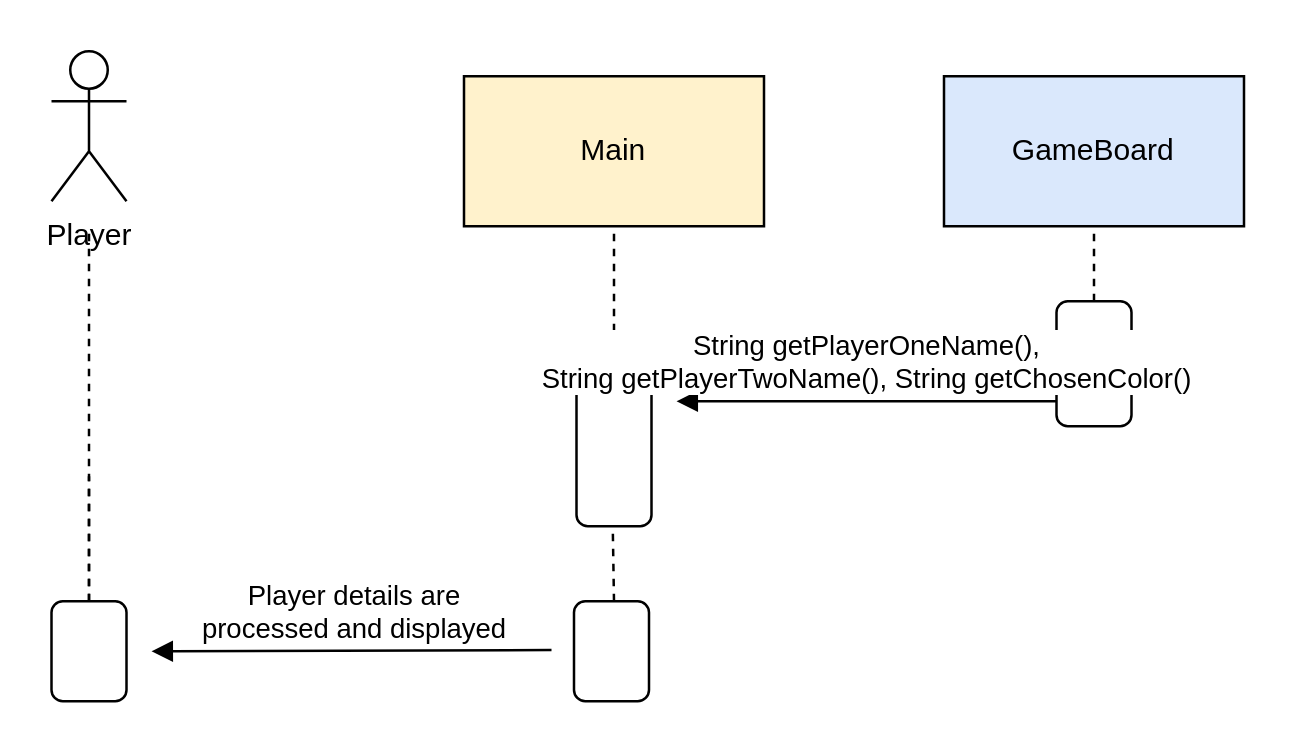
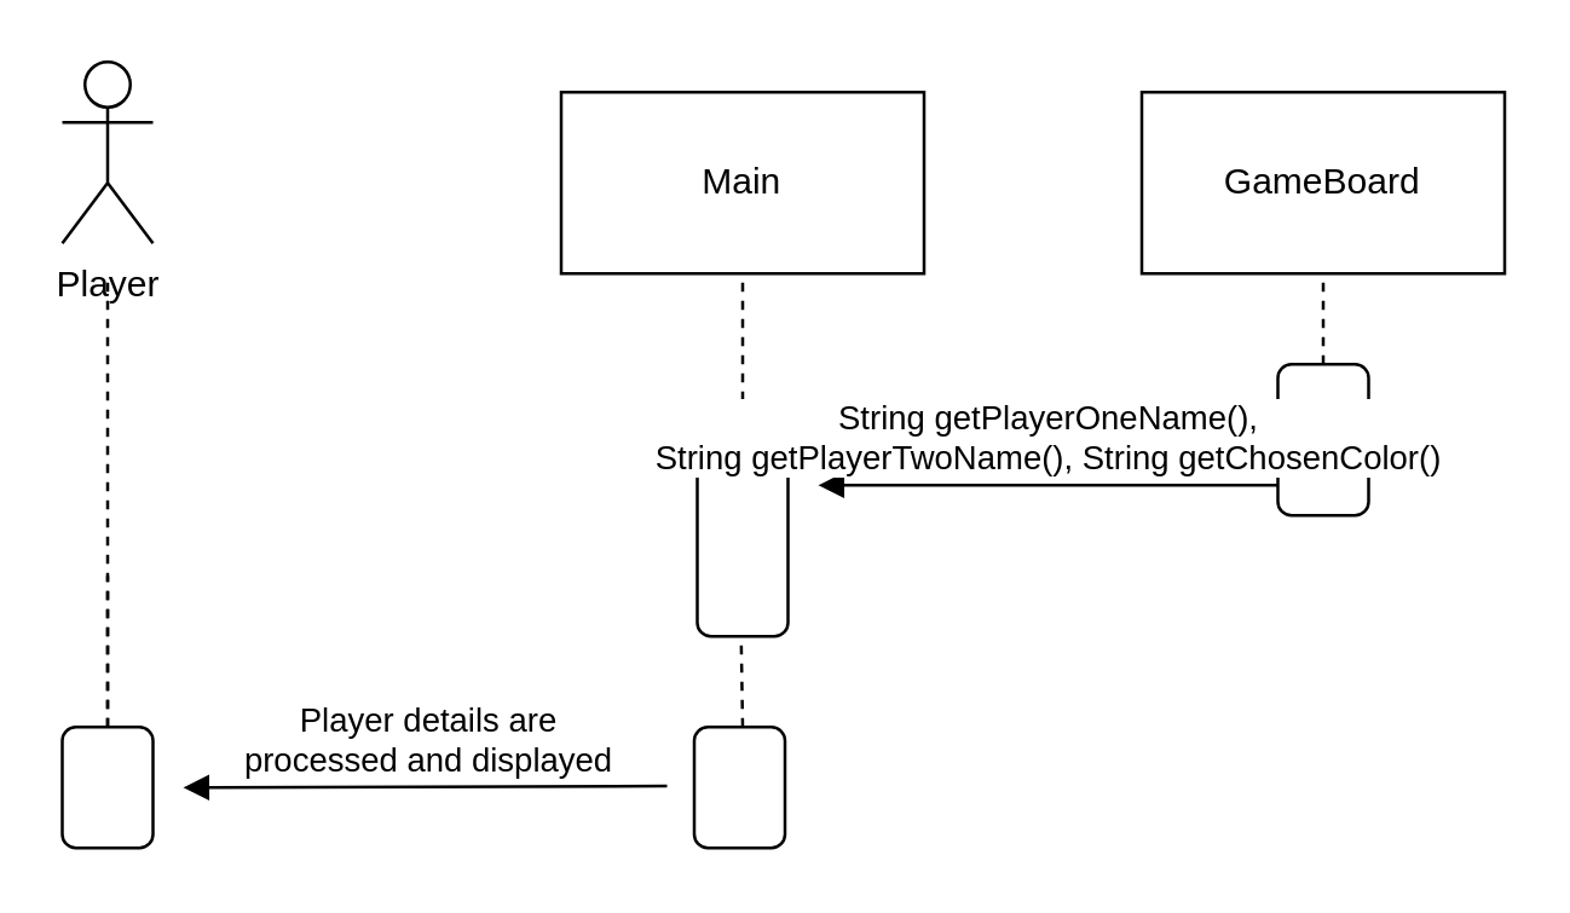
  <mxCell id="0" />
  <mxCell id="1" parent="0" />
- <mxCell id="2" value="Main" style="rounded=0;whiteSpace=wrap;html=1;fillColor=#fff2cc;" parent="1" vertex="1"><mxGeometry x="185" y="30" width="120" height="60" as="geometry" /></mxCell>
- <mxCell id="3" value="GameBoard" style="rounded=0;whiteSpace=wrap;html=1;fillColor=#dae8fc;" parent="1" vertex="1"><mxGeometry x="377" y="30" width="120" height="60" as="geometry" /></mxCell>
+ <mxCell id="2" value="Main" style="rounded=0;whiteSpace=wrap;html=1;" parent="1" vertex="1"><mxGeometry x="185" y="30" width="120" height="60" as="geometry" /></mxCell>
+ <mxCell id="3" value="GameBoard" style="rounded=0;whiteSpace=wrap;html=1;" parent="1" vertex="1"><mxGeometry x="377" y="30" width="120" height="60" as="geometry" /></mxCell>
  <mxCell id="4" value="" style="endArrow=none;dashed=1;html=1;rounded=0;exitX=0.5;exitY=0;exitDx=0;exitDy=0;" parent="1" source="12" edge="1"><mxGeometry width="50" height="50" relative="1" as="geometry"><mxPoint x="-15" y="140" as="sourcePoint" /><mxPoint x="35" y="90" as="targetPoint" /></mxGeometry></mxCell>
  <mxCell id="5" value="Player" style="shape=umlActor;verticalLabelPosition=bottom;verticalAlign=top;html=1;" parent="1" vertex="1"><mxGeometry x="20" y="20" width="30" height="60" as="geometry" /></mxCell>
  <mxCell id="6" value="" style="rounded=1;whiteSpace=wrap;html=1;" parent="1" vertex="1"><mxGeometry x="230" y="150" width="30" height="60" as="geometry" /></mxCell>
  <mxCell id="7" value="" style="endArrow=none;dashed=1;html=1;rounded=0;exitX=0.5;exitY=0;exitDx=0;exitDy=0;" parent="1" source="6" edge="1"><mxGeometry width="50" height="50" relative="1" as="geometry"><mxPoint x="195" y="140" as="sourcePoint" /><mxPoint x="245" y="90" as="targetPoint" /></mxGeometry></mxCell>
  <mxCell id="8" value="" style="rounded=1;whiteSpace=wrap;html=1;" parent="1" vertex="1"><mxGeometry x="422" y="120" width="30" height="50" as="geometry" /></mxCell>
  <mxCell id="9" value="" style="endArrow=none;dashed=1;html=1;rounded=0;exitX=0.5;exitY=0;exitDx=0;exitDy=0;" parent="1" source="8" edge="1"><mxGeometry width="50" height="50" relative="1" as="geometry"><mxPoint x="387" y="140" as="sourcePoint" /><mxPoint x="437" y="90" as="targetPoint" /></mxGeometry></mxCell>
  <mxCell id="10" value="" style="endArrow=none;dashed=1;html=1;rounded=0;startArrow=none;" parent="1" source="12" edge="1"><mxGeometry width="50" height="50" relative="1" as="geometry"><mxPoint x="35" y="250" as="sourcePoint" /><mxPoint x="35" y="190" as="targetPoint" /></mxGeometry></mxCell>
  <mxCell id="11" value="String getPlayerOneName(),&lt;br&gt;String getPlayerTwoName(),&amp;nbsp;String getChosenColor()" style="html=1;verticalAlign=bottom;endArrow=block;edgeStyle=elbowEdgeStyle;elbow=vertical;curved=0;rounded=0;" parent="1" edge="1"><mxGeometry width="80" relative="1" as="geometry"><mxPoint x="422" y="160" as="sourcePoint" /><mxPoint x="270" y="160" as="targetPoint" /></mxGeometry></mxCell>
  <mxCell id="12" value="" style="rounded=1;whiteSpace=wrap;html=1;" parent="1" vertex="1"><mxGeometry x="20" y="240" width="30" height="40" as="geometry" /></mxCell>
  <mxCell id="13" value="" style="endArrow=none;dashed=1;html=1;rounded=0;" parent="1" edge="1"><mxGeometry width="50" height="50" relative="1" as="geometry"><mxPoint x="245" y="240" as="sourcePoint" /><mxPoint x="244.5" y="210" as="targetPoint" /></mxGeometry></mxCell>
  <mxCell id="14" value="" style="rounded=1;whiteSpace=wrap;html=1;" parent="1" vertex="1"><mxGeometry x="229" y="240" width="30" height="40" as="geometry" /></mxCell>
  <mxCell id="15" value="Player details are &lt;br&gt;processed and displayed" style="html=1;verticalAlign=bottom;endArrow=block;edgeStyle=elbowEdgeStyle;elbow=vertical;curved=0;rounded=0;" parent="1" edge="1"><mxGeometry width="80" relative="1" as="geometry"><mxPoint x="220" y="259.5" as="sourcePoint" /><mxPoint x="60" y="260" as="targetPoint" /></mxGeometry></mxCell>
